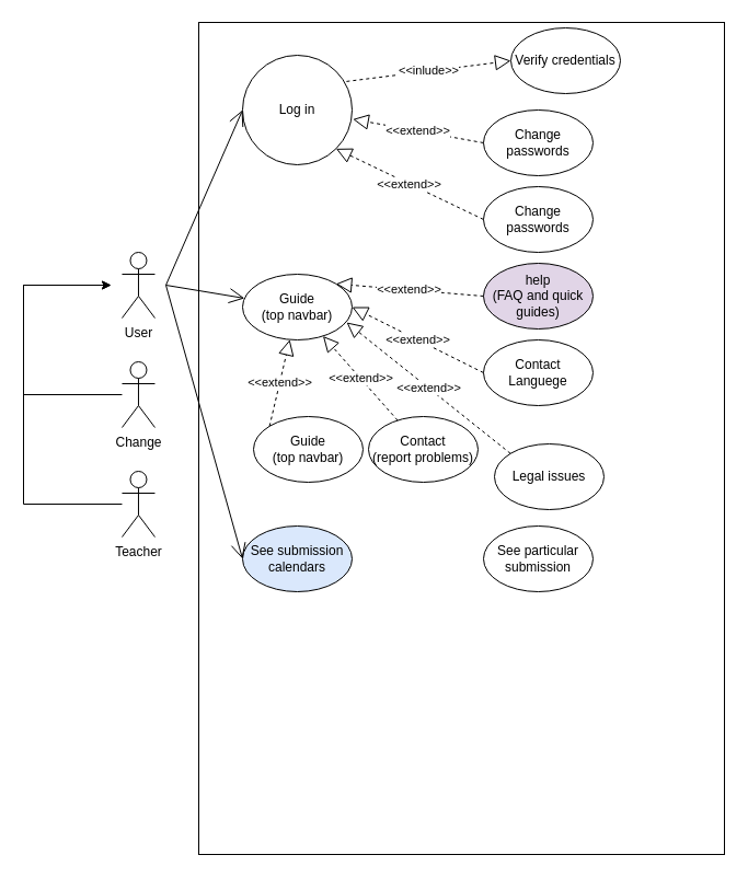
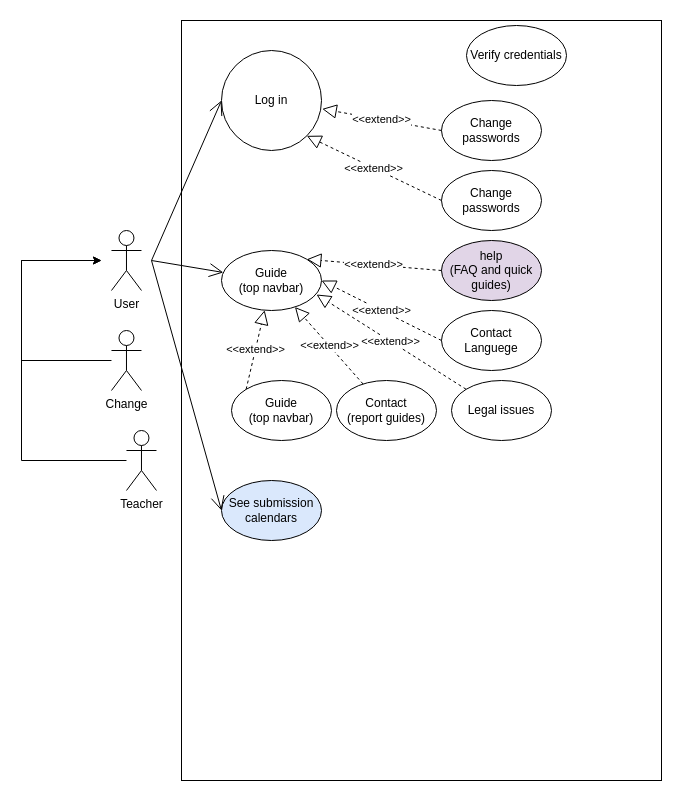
  <mxCell id="0" />
  <mxCell id="1" parent="0" />
  <mxCell id="2" value="" style="rounded=0;whiteSpace=wrap;html=1;" parent="1" vertex="1"><mxGeometry x="181" y="20" width="480" height="760" as="geometry" /></mxCell>
  <mxCell id="3" style="edgeStyle=orthogonalEdgeStyle;rounded=0;orthogonalLoop=1;jettySize=auto;html=1;" parent="1" source="4" edge="1"><mxGeometry relative="1" as="geometry"><mxPoint x="100.97" y="260" as="targetPoint" /><Array as="points"><mxPoint x="20.97" y="360" /><mxPoint x="20.97" y="260" /></Array></mxGeometry></mxCell>
  <mxCell id="4" value="Change" style="shape=umlActor;verticalLabelPosition=bottom;verticalAlign=top;html=1;outlineConnect=0;" parent="1" vertex="1"><mxGeometry x="110.97" y="330" width="30" height="60" as="geometry" /></mxCell>
  <mxCell id="5" value="Log in" style="ellipse;whiteSpace=wrap;html=1;" parent="1" vertex="1"><mxGeometry x="221" y="50" width="100" height="100" as="geometry" /></mxCell>
  <mxCell id="6" style="edgeStyle=orthogonalEdgeStyle;rounded=0;orthogonalLoop=1;jettySize=auto;html=1;" parent="1" source="7" edge="1"><mxGeometry relative="1" as="geometry"><mxPoint x="100.97" y="260" as="targetPoint" /><Array as="points"><mxPoint x="20.97" y="460" /><mxPoint x="20.97" y="260" /></Array></mxGeometry></mxCell>
- <mxCell id="7" value="Teacher" style="shape=umlActor;verticalLabelPosition=bottom;verticalAlign=top;html=1;outlineConnect=0;" parent="1" vertex="1"><mxGeometry x="110.97" y="430" width="30" height="60" as="geometry" /></mxCell>
+ <mxCell id="7" value="Teacher" style="shape=umlActor;verticalLabelPosition=bottom;verticalAlign=top;html=1;outlineConnect=0;" parent="1" vertex="1"><mxGeometry x="125.97" y="430" width="30" height="60" as="geometry" /></mxCell>
  <mxCell id="8" value="User" style="shape=umlActor;verticalLabelPosition=bottom;verticalAlign=top;html=1;outlineConnect=0;" parent="1" vertex="1"><mxGeometry x="110.97" y="230" width="30" height="60" as="geometry" /></mxCell>
  <mxCell id="9" value="" style="endArrow=open;endFill=1;endSize=12;html=1;rounded=0;entryX=0;entryY=0.5;entryDx=0;entryDy=0;" parent="1" target="5" edge="1"><mxGeometry width="160" relative="1" as="geometry"><mxPoint x="151" y="260" as="sourcePoint" /><mxPoint x="341" y="219.66" as="targetPoint" /></mxGeometry></mxCell>
  <mxCell id="10" value="Verify credentials" style="ellipse;whiteSpace=wrap;html=1;" parent="1" vertex="1"><mxGeometry x="466" y="25" width="100" height="60" as="geometry" /></mxCell>
  <mxCell id="11" value="Change passwords" style="ellipse;whiteSpace=wrap;html=1;" parent="1" vertex="1"><mxGeometry x="441" y="100" width="100" height="60" as="geometry" /></mxCell>
- <mxCell id="12" value="&amp;lt;&amp;lt;inlude&amp;gt;&amp;gt;" style="endArrow=block;dashed=1;endFill=0;endSize=12;html=1;rounded=0;exitX=0.949;exitY=0.239;exitDx=0;exitDy=0;entryX=0;entryY=0.5;entryDx=0;entryDy=0;exitPerimeter=0;" parent="1" source="5" target="10" edge="1"><mxGeometry width="160" relative="1" as="geometry"><mxPoint x="281" y="270" as="sourcePoint" /><mxPoint x="441" y="270" as="targetPoint" /></mxGeometry></mxCell>
  <mxCell id="13" value="&amp;lt;&amp;lt;extend&amp;gt;&amp;gt;" style="endArrow=block;dashed=1;endFill=0;endSize=12;html=1;rounded=0;entryX=1.007;entryY=0.584;entryDx=0;entryDy=0;exitX=0;exitY=0.5;exitDx=0;exitDy=0;entryPerimeter=0;" parent="1" source="11" target="5" edge="1"><mxGeometry width="160" relative="1" as="geometry"><mxPoint x="391" y="290" as="sourcePoint" /><mxPoint x="551" y="290" as="targetPoint" /></mxGeometry></mxCell>
  <mxCell id="14" value="Change passwords" style="ellipse;whiteSpace=wrap;html=1;" parent="1" vertex="1"><mxGeometry x="441" y="170" width="100" height="60" as="geometry" /></mxCell>
  <mxCell id="15" value="&amp;lt;&amp;lt;extend&amp;gt;&amp;gt;" style="endArrow=block;dashed=1;endFill=0;endSize=12;html=1;rounded=0;exitX=0;exitY=0.5;exitDx=0;exitDy=0;entryX=1;entryY=1;entryDx=0;entryDy=0;" parent="1" source="14" target="5" edge="1"><mxGeometry width="160" relative="1" as="geometry"><mxPoint x="435.8" y="160" as="sourcePoint" /><mxPoint x="321" y="90" as="targetPoint" /></mxGeometry></mxCell>
  <mxCell id="16" value="Guide&lt;br&gt;(top navbar)" style="ellipse;whiteSpace=wrap;html=1;" parent="1" vertex="1"><mxGeometry x="221" y="250" width="100" height="60" as="geometry" /></mxCell>
  <mxCell id="17" value="" style="endArrow=open;endFill=1;endSize=12;html=1;rounded=0;" parent="1" target="16" edge="1"><mxGeometry width="160" relative="1" as="geometry"><mxPoint x="151" y="260" as="sourcePoint" /><mxPoint x="231" y="90" as="targetPoint" /></mxGeometry></mxCell>
  <mxCell id="18" value="Contact Languege" style="ellipse;whiteSpace=wrap;html=1;" vertex="1" parent="1"><mxGeometry x="441" y="310" width="100" height="60" as="geometry" /></mxCell>
  <mxCell id="19" value="Guide&lt;br&gt;(top navbar)" style="ellipse;whiteSpace=wrap;html=1;" vertex="1" parent="1"><mxGeometry x="231" y="380" width="100" height="60" as="geometry" /></mxCell>
- <mxCell id="20" value="Contact&lt;br&gt;(report problems)" style="ellipse;whiteSpace=wrap;html=1;" vertex="1" parent="1"><mxGeometry x="336" y="380" width="100" height="60" as="geometry" /></mxCell>
- <mxCell id="21" value="Legal issues" style="ellipse;whiteSpace=wrap;html=1;" vertex="1" parent="1"><mxGeometry x="451" y="405" width="100" height="60" as="geometry" /></mxCell>
+ <mxCell id="20" value="Contact&lt;br&gt;(report guides)" style="ellipse;whiteSpace=wrap;html=1;" vertex="1" parent="1"><mxGeometry x="336" y="380" width="100" height="60" as="geometry" /></mxCell>
+ <mxCell id="21" value="Legal issues" style="ellipse;whiteSpace=wrap;html=1;" vertex="1" parent="1"><mxGeometry x="451" y="380" width="100" height="60" as="geometry" /></mxCell>
  <mxCell id="22" value="help&lt;br&gt;(FAQ and quick guides)" style="ellipse;whiteSpace=wrap;html=1;fillColor=#e1d5e7;" vertex="1" parent="1"><mxGeometry x="441" y="240" width="100" height="60" as="geometry" /></mxCell>
  <mxCell id="23" value="&amp;lt;&amp;lt;extend&amp;gt;&amp;gt;" style="endArrow=block;dashed=1;endFill=0;endSize=12;html=1;rounded=0;exitX=0;exitY=0.5;exitDx=0;exitDy=0;entryX=1;entryY=0;entryDx=0;entryDy=0;" edge="1" parent="1" source="22" target="16"><mxGeometry width="160" relative="1" as="geometry"><mxPoint x="435.64" y="300" as="sourcePoint" /><mxPoint x="300.995" y="201.213" as="targetPoint" /></mxGeometry></mxCell>
  <mxCell id="24" value="&amp;lt;&amp;lt;extend&amp;gt;&amp;gt;" style="endArrow=block;dashed=1;endFill=0;endSize=12;html=1;rounded=0;exitX=0;exitY=0.5;exitDx=0;exitDy=0;entryX=1;entryY=0.5;entryDx=0;entryDy=0;" edge="1" parent="1" source="18" target="16"><mxGeometry width="160" relative="1" as="geometry"><mxPoint x="451" y="280" as="sourcePoint" /><mxPoint x="330.761" y="287.073" as="targetPoint" /></mxGeometry></mxCell>
  <mxCell id="25" value="&amp;lt;&amp;lt;extend&amp;gt;&amp;gt;" style="endArrow=block;dashed=1;endFill=0;endSize=12;html=1;rounded=0;exitX=0;exitY=0;exitDx=0;exitDy=0;entryX=0.95;entryY=0.733;entryDx=0;entryDy=0;entryPerimeter=0;" edge="1" parent="1" source="21" target="16"><mxGeometry width="160" relative="1" as="geometry"><mxPoint x="451" y="350" as="sourcePoint" /><mxPoint x="331" y="290" as="targetPoint" /></mxGeometry></mxCell>
  <mxCell id="26" value="&amp;lt;&amp;lt;extend&amp;gt;&amp;gt;" style="endArrow=block;dashed=1;endFill=0;endSize=12;html=1;rounded=0;" edge="1" parent="1" source="20" target="16"><mxGeometry width="160" relative="1" as="geometry"><mxPoint x="465.645" y="398.787" as="sourcePoint" /><mxPoint x="326" y="303.98" as="targetPoint" /></mxGeometry></mxCell>
  <mxCell id="27" value="&amp;lt;&amp;lt;extend&amp;gt;&amp;gt;" style="endArrow=block;dashed=1;endFill=0;endSize=12;html=1;rounded=0;exitX=0;exitY=0;exitDx=0;exitDy=0;" edge="1" parent="1" source="19" target="16"><mxGeometry width="160" relative="1" as="geometry"><mxPoint x="372.582" y="393.494" as="sourcePoint" /><mxPoint x="304.441" y="316.499" as="targetPoint" /></mxGeometry></mxCell>
  <mxCell id="28" value="See submission calendars" style="ellipse;whiteSpace=wrap;html=1;fillColor=#dae8fc;" vertex="1" parent="1"><mxGeometry x="221" y="480" width="100" height="60" as="geometry" /></mxCell>
  <mxCell id="29" value="" style="endArrow=open;endFill=1;endSize=12;html=1;rounded=0;entryX=0;entryY=0.5;entryDx=0;entryDy=0;" edge="1" parent="1" target="28"><mxGeometry width="160" relative="1" as="geometry"><mxPoint x="151" y="260" as="sourcePoint" /><mxPoint x="244.003" y="269.82" as="targetPoint" /></mxGeometry></mxCell>
- <mxCell id="30" value="See particular submission" style="ellipse;whiteSpace=wrap;html=1;" vertex="1" parent="1"><mxGeometry x="441" y="480" width="100" height="60" as="geometry" /></mxCell>
